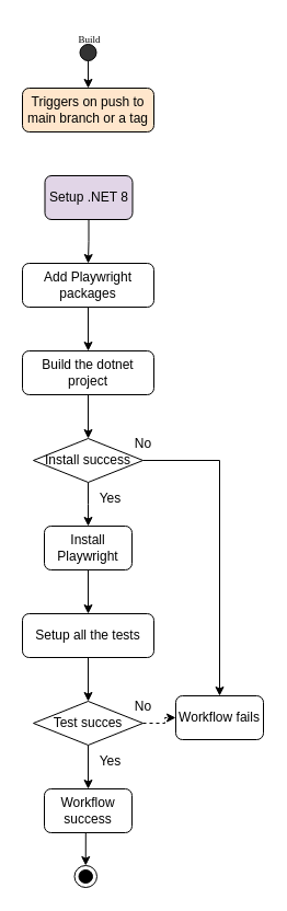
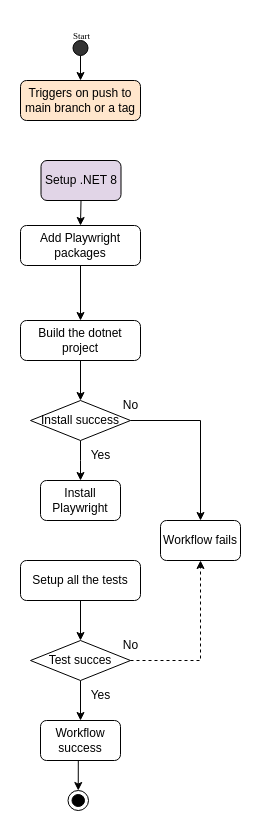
  <mxCell id="0" />
  <mxCell id="1" parent="0" />
  <mxCell id="2" style="edgeStyle=orthogonalEdgeStyle;rounded=0;orthogonalLoop=1;jettySize=auto;html=1;exitX=0.5;exitY=1;exitDx=0;exitDy=0;" parent="1" source="3" target="5" edge="1"><mxGeometry relative="1" as="geometry" /></mxCell>
- <mxCell id="3" value="&lt;font style=&quot;font-size: 12px;&quot;&gt;Add Playwright packages&lt;/font&gt;" style="rounded=1;whiteSpace=wrap;html=1;" parent="1" vertex="1"><mxGeometry x="20" y="240" width="120" height="40" as="geometry" /></mxCell>
+ <mxCell id="3" value="&lt;font style=&quot;font-size: 12px;&quot;&gt;Add Playwright packages&lt;/font&gt;" style="rounded=1;whiteSpace=wrap;html=1;" parent="1" vertex="1"><mxGeometry x="20" y="225" width="120" height="40" as="geometry" /></mxCell>
  <mxCell id="4" style="edgeStyle=orthogonalEdgeStyle;rounded=0;orthogonalLoop=1;jettySize=auto;html=1;exitX=0.5;exitY=1;exitDx=0;exitDy=0;entryX=0.5;entryY=0;entryDx=0;entryDy=0;" parent="1" source="5" target="8" edge="1"><mxGeometry relative="1" as="geometry" /></mxCell>
  <mxCell id="5" value="&lt;font face=&quot;Helvetica&quot; style=&quot;font-size: 12px;&quot;&gt;Build the dotnet project&lt;/font&gt;" style="rounded=1;whiteSpace=wrap;html=1;" parent="1" vertex="1"><mxGeometry x="20" y="320" width="120" height="40" as="geometry" /></mxCell>
  <mxCell id="6" style="edgeStyle=orthogonalEdgeStyle;rounded=0;orthogonalLoop=1;jettySize=auto;html=1;exitX=0.5;exitY=1;exitDx=0;exitDy=0;" parent="1" source="8" edge="1"><mxGeometry relative="1" as="geometry"><mxPoint x="80" y="480" as="targetPoint" /></mxGeometry></mxCell>
  <mxCell id="7" style="edgeStyle=orthogonalEdgeStyle;rounded=0;orthogonalLoop=1;jettySize=auto;html=1;exitX=1;exitY=0.5;exitDx=0;exitDy=0;" parent="1" source="8" target="14" edge="1"><mxGeometry relative="1" as="geometry" /></mxCell>
  <mxCell id="8" value="&lt;font style=&quot;font-size: 12px;&quot;&gt;Install success&lt;/font&gt;" style="rhombus;whiteSpace=wrap;html=1;" parent="1" vertex="1"><mxGeometry x="30" y="400" width="100" height="40" as="geometry" /></mxCell>
  <mxCell id="9" style="edgeStyle=orthogonalEdgeStyle;rounded=0;orthogonalLoop=1;jettySize=auto;html=1;exitX=0.5;exitY=1;exitDx=0;exitDy=0;entryX=0.5;entryY=0;entryDx=0;entryDy=0;" parent="1" source="10" target="13" edge="1"><mxGeometry relative="1" as="geometry" /></mxCell>
  <mxCell id="10" value="&lt;font face=&quot;Helvetica&quot; style=&quot;font-size: 12px;&quot;&gt;Setup all the tests&lt;/font&gt;" style="rounded=1;whiteSpace=wrap;html=1;" parent="1" vertex="1"><mxGeometry x="20" y="560" width="120" height="40" as="geometry" /></mxCell>
  <mxCell id="11" style="edgeStyle=orthogonalEdgeStyle;rounded=0;orthogonalLoop=1;jettySize=auto;html=1;exitX=0.5;exitY=1;exitDx=0;exitDy=0;entryX=0.5;entryY=0;entryDx=0;entryDy=0;" parent="1" source="13" target="16" edge="1"><mxGeometry relative="1" as="geometry" /></mxCell>
  <mxCell id="12" style="edgeStyle=orthogonalEdgeStyle;rounded=0;orthogonalLoop=1;jettySize=auto;html=1;exitX=1;exitY=0.5;exitDx=0;exitDy=0;dashed=1;" parent="1" source="13" target="14" edge="1"><mxGeometry relative="1" as="geometry" /></mxCell>
  <mxCell id="13" value="&lt;font face=&quot;Helvetica&quot; style=&quot;font-size: 12px;&quot;&gt;Test succes&lt;/font&gt;" style="rhombus;whiteSpace=wrap;html=1;" parent="1" vertex="1"><mxGeometry x="30" y="640" width="100" height="40" as="geometry" /></mxCell>
- <mxCell id="14" value="&lt;font face=&quot;Helvetica&quot; style=&quot;font-size: 12px;&quot;&gt;Workflow fails&lt;/font&gt;" style="rounded=1;whiteSpace=wrap;html=1;" parent="1" vertex="1"><mxGeometry x="160" y="635" width="80" height="40" as="geometry" /></mxCell>
+ <mxCell id="14" value="&lt;font face=&quot;Helvetica&quot; style=&quot;font-size: 12px;&quot;&gt;Workflow fails&lt;/font&gt;" style="rounded=1;whiteSpace=wrap;html=1;" parent="1" vertex="1"><mxGeometry x="160" y="520" width="80" height="40" as="geometry" /></mxCell>
  <mxCell id="15" style="edgeStyle=orthogonalEdgeStyle;rounded=0;orthogonalLoop=1;jettySize=auto;html=1;exitX=0.5;exitY=1;exitDx=0;exitDy=0;entryX=0.5;entryY=0;entryDx=0;entryDy=0;" parent="1" source="16" target="26" edge="1"><mxGeometry relative="1" as="geometry" /></mxCell>
  <mxCell id="16" value="&lt;font face=&quot;Helvetica&quot; style=&quot;font-size: 12px;&quot;&gt;Workflow success&lt;/font&gt;" style="rounded=1;whiteSpace=wrap;html=1;" parent="1" vertex="1"><mxGeometry x="40" y="720" width="80" height="40" as="geometry" /></mxCell>
  <mxCell id="17" value="&lt;font style=&quot;font-size: 12px;&quot;&gt;Yes&lt;/font&gt;" style="text;html=1;align=center;verticalAlign=middle;resizable=0;points=[];autosize=1;strokeColor=none;fillColor=none;" parent="1" vertex="1"><mxGeometry x="80" y="440" width="40" height="30" as="geometry" /></mxCell>
  <mxCell id="18" value="&lt;font style=&quot;font-size: 12px;&quot;&gt;No&lt;/font&gt;" style="text;html=1;align=center;verticalAlign=middle;resizable=0;points=[];autosize=1;strokeColor=none;fillColor=none;" parent="1" vertex="1"><mxGeometry x="110" y="390" width="40" height="30" as="geometry" /></mxCell>
  <mxCell id="19" style="edgeStyle=orthogonalEdgeStyle;rounded=0;orthogonalLoop=1;jettySize=auto;html=1;exitX=0.5;exitY=1;exitDx=0;exitDy=0;entryX=0.5;entryY=0;entryDx=0;entryDy=0;" parent="1" source="27" target="3" edge="1"><mxGeometry relative="1" as="geometry" /></mxCell>
  <mxCell id="20" value="" style="ellipse;whiteSpace=wrap;html=1;aspect=fixed;fillColor=#333333;" parent="1" vertex="1"><mxGeometry x="72.5" y="40" width="15" height="15" as="geometry" /></mxCell>
- <mxCell id="21" value="&lt;font style=&quot;font-size: 9px;&quot; face=&quot;Times New Roman&quot;&gt;Build&lt;/font&gt;" style="text;html=1;align=center;verticalAlign=middle;resizable=0;points=[];autosize=1;strokeColor=none;fillColor=none;" parent="1" vertex="1"><mxGeometry x="60.5" y="20" width="40" height="30" as="geometry" /></mxCell>
- <mxCell id="22" style="edgeStyle=orthogonalEdgeStyle;rounded=0;orthogonalLoop=1;jettySize=auto;html=1;exitX=0.5;exitY=1;exitDx=0;exitDy=0;entryX=0.5;entryY=0;entryDx=0;entryDy=0;" parent="1" source="23" target="10" edge="1"><mxGeometry relative="1" as="geometry" /></mxCell>
+ <mxCell id="21" value="&lt;font style=&quot;font-size: 9px;&quot; face=&quot;Times New Roman&quot;&gt;Start&lt;/font&gt;" style="text;html=1;align=center;verticalAlign=middle;resizable=0;points=[];autosize=1;strokeColor=none;fillColor=none;" parent="1" vertex="1"><mxGeometry x="60.5" y="20" width="40" height="30" as="geometry" /></mxCell>
  <mxCell id="23" value="&lt;font style=&quot;font-size: 12px;&quot;&gt;Install Playwright&lt;/font&gt;" style="rounded=1;whiteSpace=wrap;html=1;" parent="1" vertex="1"><mxGeometry x="40" y="480" width="80" height="40" as="geometry" /></mxCell>
  <mxCell id="24" value="&lt;font face=&quot;Helvetica&quot; style=&quot;font-size: 12px;&quot;&gt;Yes&lt;/font&gt;" style="text;html=1;align=center;verticalAlign=middle;resizable=0;points=[];autosize=1;strokeColor=none;fillColor=none;" parent="1" vertex="1"><mxGeometry x="80" y="680" width="40" height="30" as="geometry" /></mxCell>
  <mxCell id="25" value="&lt;font style=&quot;font-size: 12px;&quot;&gt;No&lt;/font&gt;" style="text;html=1;align=center;verticalAlign=middle;resizable=0;points=[];autosize=1;strokeColor=none;fillColor=none;" parent="1" vertex="1"><mxGeometry x="110" y="630" width="40" height="30" as="geometry" /></mxCell>
  <mxCell id="26" value="" style="ellipse;html=1;shape=endState;fillColor=strokeColor;" parent="1" vertex="1"><mxGeometry x="67.5" y="790" width="20.5" height="20" as="geometry" /></mxCell>
  <mxCell id="27" value="&lt;font face=&quot;Helvetica&quot; style=&quot;font-size: 12px;&quot;&gt;Setup .NET 8&lt;/font&gt;" style="rounded=1;whiteSpace=wrap;html=1;fillColor=#e1d5e7;" parent="1" vertex="1"><mxGeometry x="40.5" y="160" width="80" height="40" as="geometry" /></mxCell>
  <mxCell id="28" value="" style="edgeStyle=orthogonalEdgeStyle;rounded=0;orthogonalLoop=1;jettySize=auto;html=1;exitX=0.5;exitY=1;exitDx=0;exitDy=0;entryX=0.5;entryY=0;entryDx=0;entryDy=0;" parent="1" source="20" target="29" edge="1"><mxGeometry relative="1" as="geometry"><mxPoint x="80" y="55" as="sourcePoint" /><mxPoint x="81" y="160" as="targetPoint" /></mxGeometry></mxCell>
  <mxCell id="29" value="&lt;font style=&quot;font-size: 12px;&quot;&gt;Triggers on push to main branch or a tag&lt;/font&gt;" style="rounded=1;whiteSpace=wrap;html=1;fillColor=#ffe6cc;" parent="1" vertex="1"><mxGeometry x="20" y="80" width="120" height="40" as="geometry" /></mxCell>
